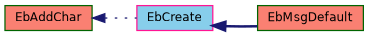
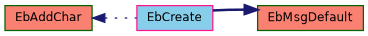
  digraph {
    rankdir=LR
    node [color=darkgreen fillcolor=salmon fontname=Helvetica fontsize=10 shape=record style=filled]
    edge [color=midnightblue dir=back fontname=Helvetica fontsize=10 labelfontname=Helvetica labelfontsize=10]
    n1 [fontcolor=black height=0.2 label=EbAddChar width=0.4]
    n2 [color=deeppink fillcolor=skyblue height=0.2 label=EbCreate width=0.4]
    n3 [height=0.2 label=EbMsgDefault width=0.4]
    n1 -> n2 [style=dotted]
-   n2 -> n3 [style=bold]
+   n3 -> n2 [style=bold]
  }
